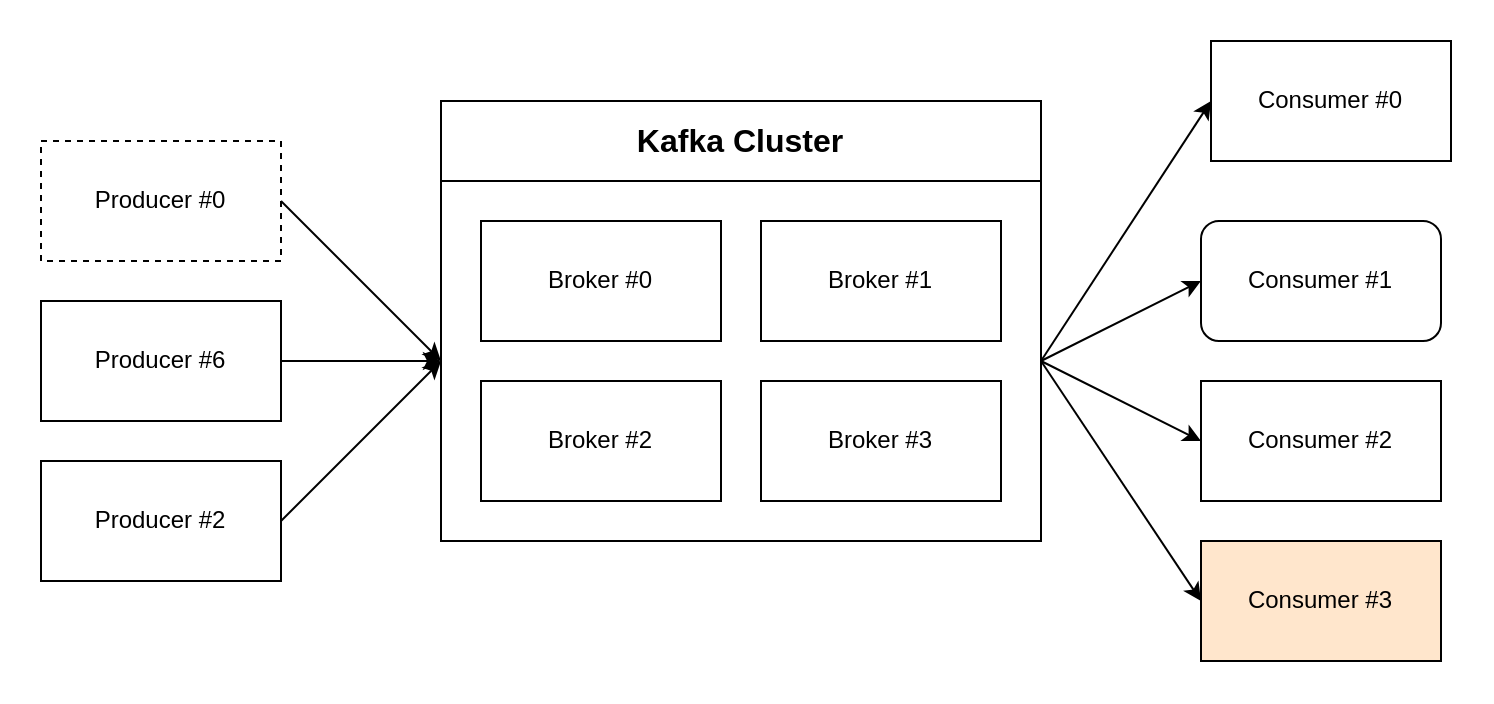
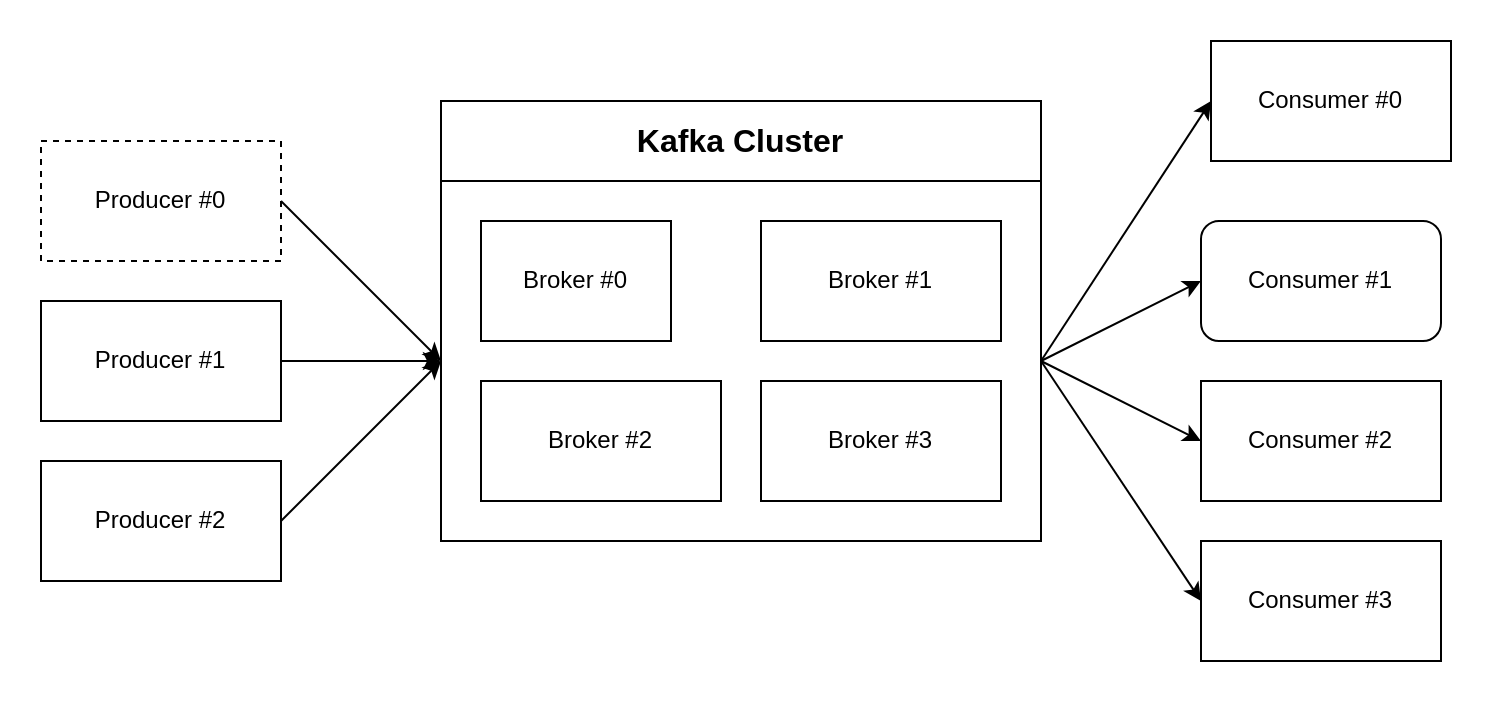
  <mxCell id="0" />
  <mxCell id="1" parent="0" />
  <mxCell id="2" value="" style="rounded=0;whiteSpace=wrap;html=1;" vertex="1" parent="1"><mxGeometry x="220" y="90" width="300" height="180" as="geometry" /></mxCell>
- <mxCell id="3" value="Broker #0" style="rounded=0;whiteSpace=wrap;html=1;" vertex="1" parent="1"><mxGeometry x="240" y="110" width="120" height="60" as="geometry" /></mxCell>
+ <mxCell id="3" value="Broker #0" style="rounded=0;whiteSpace=wrap;html=1;" vertex="1" parent="1"><mxGeometry x="240" y="110" width="95" height="60" as="geometry" /></mxCell>
  <mxCell id="4" value="Broker #1" style="rounded=0;whiteSpace=wrap;html=1;" vertex="1" parent="1"><mxGeometry x="380" y="110" width="120" height="60" as="geometry" /></mxCell>
  <mxCell id="5" value="Broker #2" style="rounded=0;whiteSpace=wrap;html=1;" vertex="1" parent="1"><mxGeometry x="240" y="190" width="120" height="60" as="geometry" /></mxCell>
  <mxCell id="6" value="Broker #3" style="rounded=0;whiteSpace=wrap;html=1;" vertex="1" parent="1"><mxGeometry x="380" y="190" width="120" height="60" as="geometry" /></mxCell>
  <mxCell id="7" value="&lt;font style=&quot;font-size: 16px&quot;&gt;&lt;b&gt;Kafka Cluster&lt;/b&gt;&lt;/font&gt;" style="rounded=0;whiteSpace=wrap;html=1;" vertex="1" parent="1"><mxGeometry x="220" y="50" width="300" height="40" as="geometry" /></mxCell>
  <mxCell id="8" value="Producer #0" style="rounded=0;whiteSpace=wrap;html=1;dashed=1;" vertex="1" parent="1"><mxGeometry x="20" y="70" width="120" height="60" as="geometry" /></mxCell>
- <mxCell id="9" value="Producer #6" style="rounded=0;whiteSpace=wrap;html=1;" vertex="1" parent="1"><mxGeometry x="20" y="150" width="120" height="60" as="geometry" /></mxCell>
+ <mxCell id="9" value="Producer #1" style="rounded=0;whiteSpace=wrap;html=1;" vertex="1" parent="1"><mxGeometry x="20" y="150" width="120" height="60" as="geometry" /></mxCell>
  <mxCell id="10" value="Producer #2" style="rounded=0;whiteSpace=wrap;html=1;" vertex="1" parent="1"><mxGeometry x="20" y="230" width="120" height="60" as="geometry" /></mxCell>
  <mxCell id="11" value="Consumer #0" style="rounded=0;whiteSpace=wrap;html=1;" vertex="1" parent="1"><mxGeometry x="605" y="20" width="120" height="60" as="geometry" /></mxCell>
  <mxCell id="12" value="Consumer #1" style="whiteSpace=wrap;html=1;rounded=1;" vertex="1" parent="1"><mxGeometry x="600" y="110" width="120" height="60" as="geometry" /></mxCell>
  <mxCell id="13" value="Consumer #2" style="rounded=0;whiteSpace=wrap;html=1;" vertex="1" parent="1"><mxGeometry x="600" y="190" width="120" height="60" as="geometry" /></mxCell>
- <mxCell id="14" value="Consumer #3" style="rounded=0;whiteSpace=wrap;html=1;fillColor=#ffe6cc;" vertex="1" parent="1"><mxGeometry x="600" y="270" width="120" height="60" as="geometry" /></mxCell>
+ <mxCell id="14" value="Consumer #3" style="rounded=0;whiteSpace=wrap;html=1;" vertex="1" parent="1"><mxGeometry x="600" y="270" width="120" height="60" as="geometry" /></mxCell>
  <mxCell id="15" value="" style="endArrow=classic;html=1;exitX=1;exitY=0.5;exitDx=0;exitDy=0;entryX=0;entryY=0.5;entryDx=0;entryDy=0;" edge="1" parent="1" source="8" target="2"><mxGeometry width="50" height="50" relative="1" as="geometry"><mxPoint x="360" y="190" as="sourcePoint" /><mxPoint x="410" y="140" as="targetPoint" /></mxGeometry></mxCell>
  <mxCell id="16" value="" style="endArrow=classic;html=1;exitX=1;exitY=0.5;exitDx=0;exitDy=0;entryX=0;entryY=0.5;entryDx=0;entryDy=0;" edge="1" parent="1" source="9" target="2"><mxGeometry width="50" height="50" relative="1" as="geometry"><mxPoint x="130" y="410" as="sourcePoint" /><mxPoint x="180" y="360" as="targetPoint" /></mxGeometry></mxCell>
  <mxCell id="17" value="" style="endArrow=classic;html=1;exitX=1;exitY=0.5;exitDx=0;exitDy=0;entryX=0;entryY=0.5;entryDx=0;entryDy=0;" edge="1" parent="1" source="10" target="2"><mxGeometry width="50" height="50" relative="1" as="geometry"><mxPoint x="140" y="420" as="sourcePoint" /><mxPoint x="190" y="370" as="targetPoint" /></mxGeometry></mxCell>
  <mxCell id="18" value="" style="endArrow=classic;html=1;exitX=1;exitY=0.5;exitDx=0;exitDy=0;entryX=0;entryY=0.5;entryDx=0;entryDy=0;" edge="1" parent="1" source="2" target="11"><mxGeometry width="50" height="50" relative="1" as="geometry"><mxPoint x="150" y="430" as="sourcePoint" /><mxPoint x="200" y="380" as="targetPoint" /></mxGeometry></mxCell>
  <mxCell id="19" value="" style="endArrow=classic;html=1;exitX=1;exitY=0.5;exitDx=0;exitDy=0;entryX=0;entryY=0.5;entryDx=0;entryDy=0;" edge="1" parent="1" source="2" target="12"><mxGeometry width="50" height="50" relative="1" as="geometry"><mxPoint x="160" y="440" as="sourcePoint" /><mxPoint x="210" y="390" as="targetPoint" /></mxGeometry></mxCell>
  <mxCell id="20" value="" style="endArrow=classic;html=1;exitX=1;exitY=0.5;exitDx=0;exitDy=0;entryX=0;entryY=0.5;entryDx=0;entryDy=0;" edge="1" parent="1" source="2" target="13"><mxGeometry width="50" height="50" relative="1" as="geometry"><mxPoint x="170" y="450" as="sourcePoint" /><mxPoint x="220" y="400" as="targetPoint" /></mxGeometry></mxCell>
  <mxCell id="21" value="" style="endArrow=classic;html=1;exitX=1;exitY=0.5;exitDx=0;exitDy=0;entryX=0;entryY=0.5;entryDx=0;entryDy=0;" edge="1" parent="1" source="2" target="14"><mxGeometry width="50" height="50" relative="1" as="geometry"><mxPoint x="180" y="460" as="sourcePoint" /><mxPoint x="230" y="410" as="targetPoint" /></mxGeometry></mxCell>
